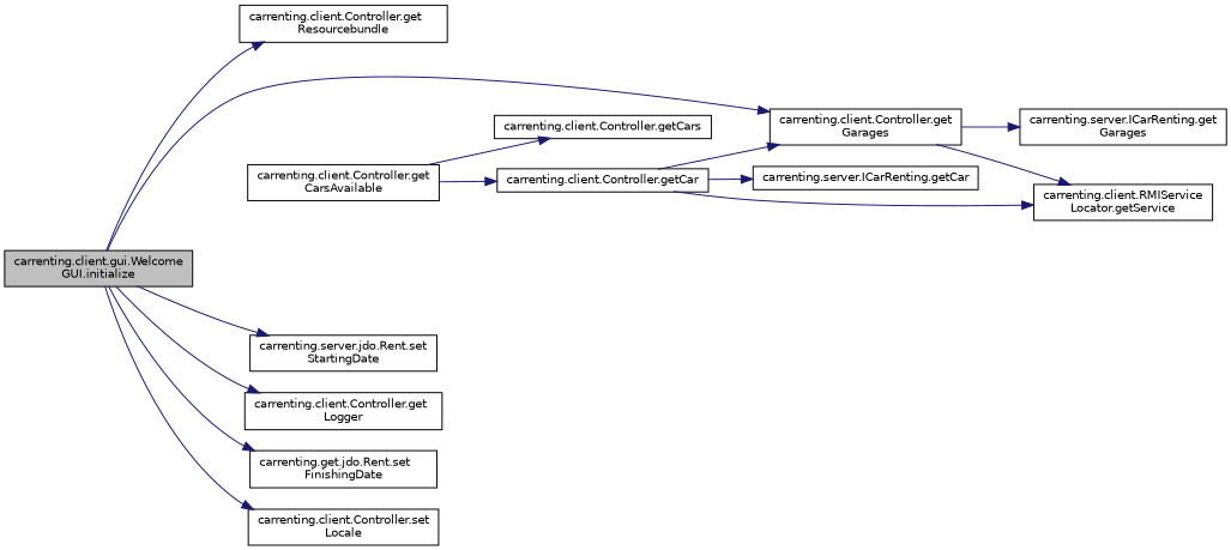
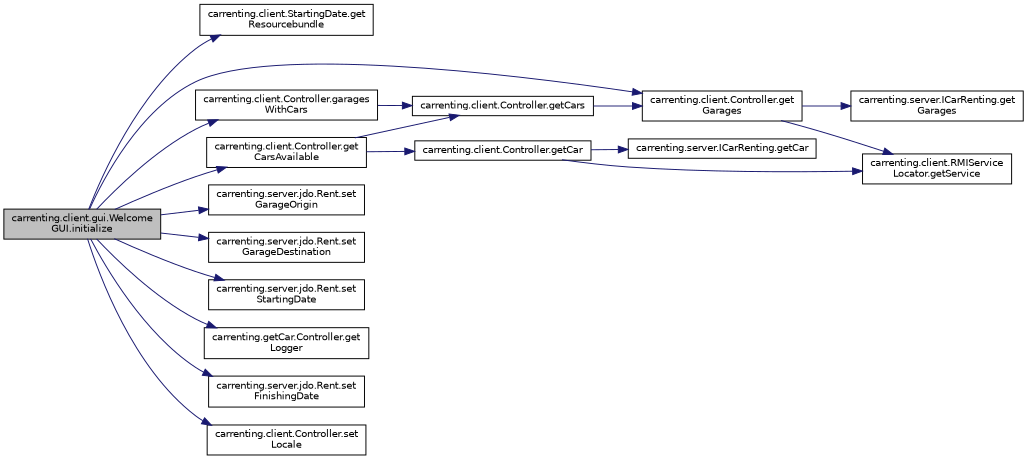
  digraph {
    rankdir=LR
    node [color=black fillcolor=white fontname=Helvetica fontsize=10 shape=record style=filled]
    edge [color=midnightblue fontname=Helvetica fontsize=10 labelfontname=Helvetica labelfontsize=10 style=solid]
    n1 [fillcolor=grey75 fontcolor=black height=0.2 label="carrenting.client.gui.Welcome\lGUI.initialize" width=0.4]
-   n2 [height=0.2 label="carrenting.client.Controller.get\lResourcebundle" width=0.4]
+   n2 [height=0.2 label="carrenting.client.StartingDate.get\lResourcebundle" width=0.4]
+   n3 [height=0.2 label="carrenting.client.Controller.garages\lWithCars" width=0.4]
    n4 [height=0.2 label="carrenting.client.Controller.get\lGarages" width=0.4]
    n5 [height=0.2 label="carrenting.client.Controller.get\lCarsAvailable" width=0.4]
+   n6 [height=0.2 label="carrenting.server.jdo.Rent.set\lGarageOrigin" width=0.4]
+   n7 [height=0.2 label="carrenting.server.jdo.Rent.set\lGarageDestination" width=0.4]
    n8 [height=0.2 label="carrenting.server.jdo.Rent.set\lStartingDate" width=0.4]
-   n9 [height=0.2 label="carrenting.client.Controller.get\lLogger" width=0.4]
-   n10 [height=0.2 label="carrenting.get.jdo.Rent.set\lFinishingDate" width=0.4]
+   n9 [height=0.2 label="carrenting.getCar.Controller.get\lLogger" width=0.4]
+   n10 [height=0.2 label="carrenting.server.jdo.Rent.set\lFinishingDate" width=0.4]
    n11 [height=0.2 label="carrenting.client.Controller.set\lLocale" width=0.4]
    n12 [height=0.2 label="carrenting.client.Controller.getCars" width=0.4]
    n13 [height=0.2 label="carrenting.client.RMIService\lLocator.getService" width=0.4]
    n14 [height=0.2 label="carrenting.server.ICarRenting.get\lGarages" width=0.4]
    n15 [height=0.2 label="carrenting.client.Controller.getCar" width=0.4]
    n16 [height=0.2 label="carrenting.server.ICarRenting.getCar" width=0.4]
    n1 -> n2
+   n1 -> n3
    n1 -> n4
+   n1 -> n5
+   n1 -> n6
+   n1 -> n7
    n1 -> n8
    n1 -> n9
    n1 -> n10
    n1 -> n11
+   n3 -> n12
    n4 -> n13
    n4 -> n14
    n5 -> n12
    n5 -> n15
-   n15 -> n4
+   n12 -> n4
    n15 -> n13
    n15 -> n16
  }
